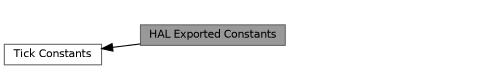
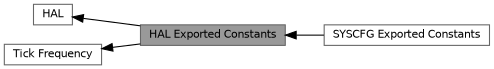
  digraph {
    rankdir=LR
    node [color=grey40 fillcolor=white fontname=Helvetica fontsize=10 shape=box style=filled]
    edge [dir=back fontname=Helvetica fontsize=10 labelfontname=Helvetica labelfontsize=10 shape=plaintext style=solid]
+   n1 [height=0.2 label=HAL width=0.4]
    n2 [color=gray40 fillcolor=grey60 fontcolor=black height=0.2 label="HAL Exported Constants" width=0.4]
-   n4 [height=0.2 label="Tick Constants" width=0.4]
+   n3 [height=0.2 label="SYSCFG Exported Constants" width=0.4]
+   n4 [height=0.2 label="Tick Frequency" width=0.4]
+   n1 -> n2
+   n2 -> n3
    n4 -> n2
  }
